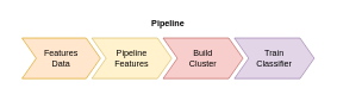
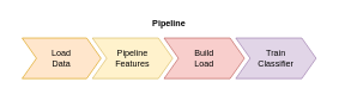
  <mxCell id="0" />
  <mxCell id="1" parent="0" />
  <mxCell id="2" value="Pipeline" style="swimlane;childLayout=stackLayout;horizontal=1;fillColor=none;horizontalStack=1;resizeParent=1;resizeParentMax=0;resizeLast=0;collapsible=0;strokeColor=none;stackBorder=10;stackSpacing=-12;resizable=1;align=center;points=[];whiteSpace=wrap;html=1;" parent="1" vertex="1"><mxGeometry x="20" y="20" width="430" height="100" as="geometry" /></mxCell>
- <mxCell id="3" value="Features&lt;div&gt;Data&lt;/div&gt;" style="shape=step;perimeter=stepPerimeter;fixedSize=1;points=[];whiteSpace=wrap;html=1;fillColor=#ffe6cc;strokeColor=#d79b00;" parent="2" vertex="1"><mxGeometry x="10" y="33" width="110" height="57" as="geometry" /></mxCell>
+ <mxCell id="3" value="Load&lt;div&gt;Data&lt;/div&gt;" style="shape=step;perimeter=stepPerimeter;fixedSize=1;points=[];whiteSpace=wrap;html=1;fillColor=#ffe6cc;strokeColor=#d79b00;" parent="2" vertex="1"><mxGeometry x="10" y="33" width="110" height="57" as="geometry" /></mxCell>
  <mxCell id="4" value="Pipeline&lt;div&gt;Features&lt;/div&gt;" style="shape=step;perimeter=stepPerimeter;fixedSize=1;points=[];whiteSpace=wrap;html=1;fillColor=#fff2cc;strokeColor=#d6b656;" parent="2" vertex="1"><mxGeometry x="108" y="33" width="112" height="57" as="geometry" /></mxCell>
- <mxCell id="5" value="Build&lt;div&gt;Cluster&lt;/div&gt;" style="shape=step;perimeter=stepPerimeter;fixedSize=1;points=[];whiteSpace=wrap;html=1;fillColor=#f8cecc;strokeColor=#b85450;" parent="2" vertex="1"><mxGeometry x="208" y="33" width="112" height="57" as="geometry" /></mxCell>
+ <mxCell id="5" value="Build&lt;div&gt;Load&lt;/div&gt;" style="shape=step;perimeter=stepPerimeter;fixedSize=1;points=[];whiteSpace=wrap;html=1;fillColor=#f8cecc;strokeColor=#b85450;" parent="2" vertex="1"><mxGeometry x="208" y="33" width="112" height="57" as="geometry" /></mxCell>
  <mxCell id="6" value="Train&lt;div&gt;Classifier&lt;/div&gt;" style="shape=step;perimeter=stepPerimeter;fixedSize=1;points=[];whiteSpace=wrap;html=1;fillColor=#e1d5e7;strokeColor=#9673a6;" parent="2" vertex="1"><mxGeometry x="308" y="33" width="112" height="57" as="geometry" /></mxCell>
